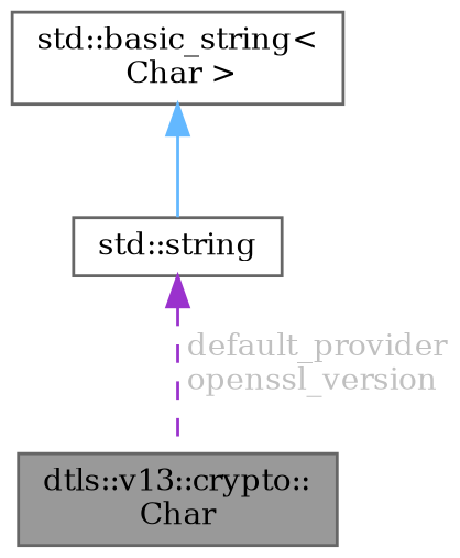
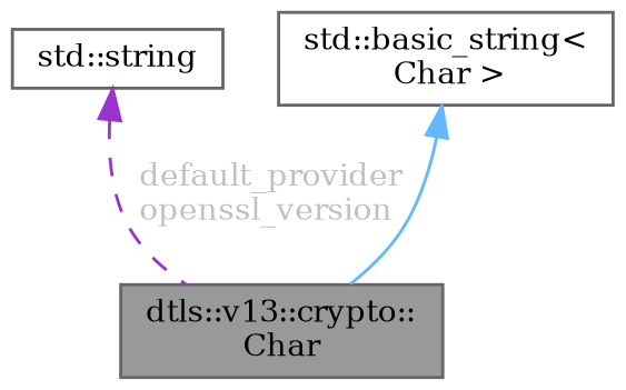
  digraph {
    fontname="DejaVu Serif"
    node [color=gray40 fillcolor=white fontname="DejaVu Serif" fontsize=10 shape=box style=filled]
    edge [dir=back fontname="DejaVu Serif" fontsize=10 labelfontname=Helvetica labelfontsize=10]
    n1 [fillcolor=grey60 fontcolor=black height=0.2 label="dtls::v13::crypto::\lChar" width=0.4]
    n2 [height=0.2 label="std::string" width=0.4]
    n3 [height=0.2 label="std::basic_string\<\l Char \>" width=0.4]
    n2 -> n1 [color=darkorchid3 fontcolor=grey label=" default_provider\nopenssl_version" style=dashed]
-   n3 -> n2 [color=steelblue1 style=solid]
+   n3 -> n1 [color=steelblue1 style=solid]
  }
